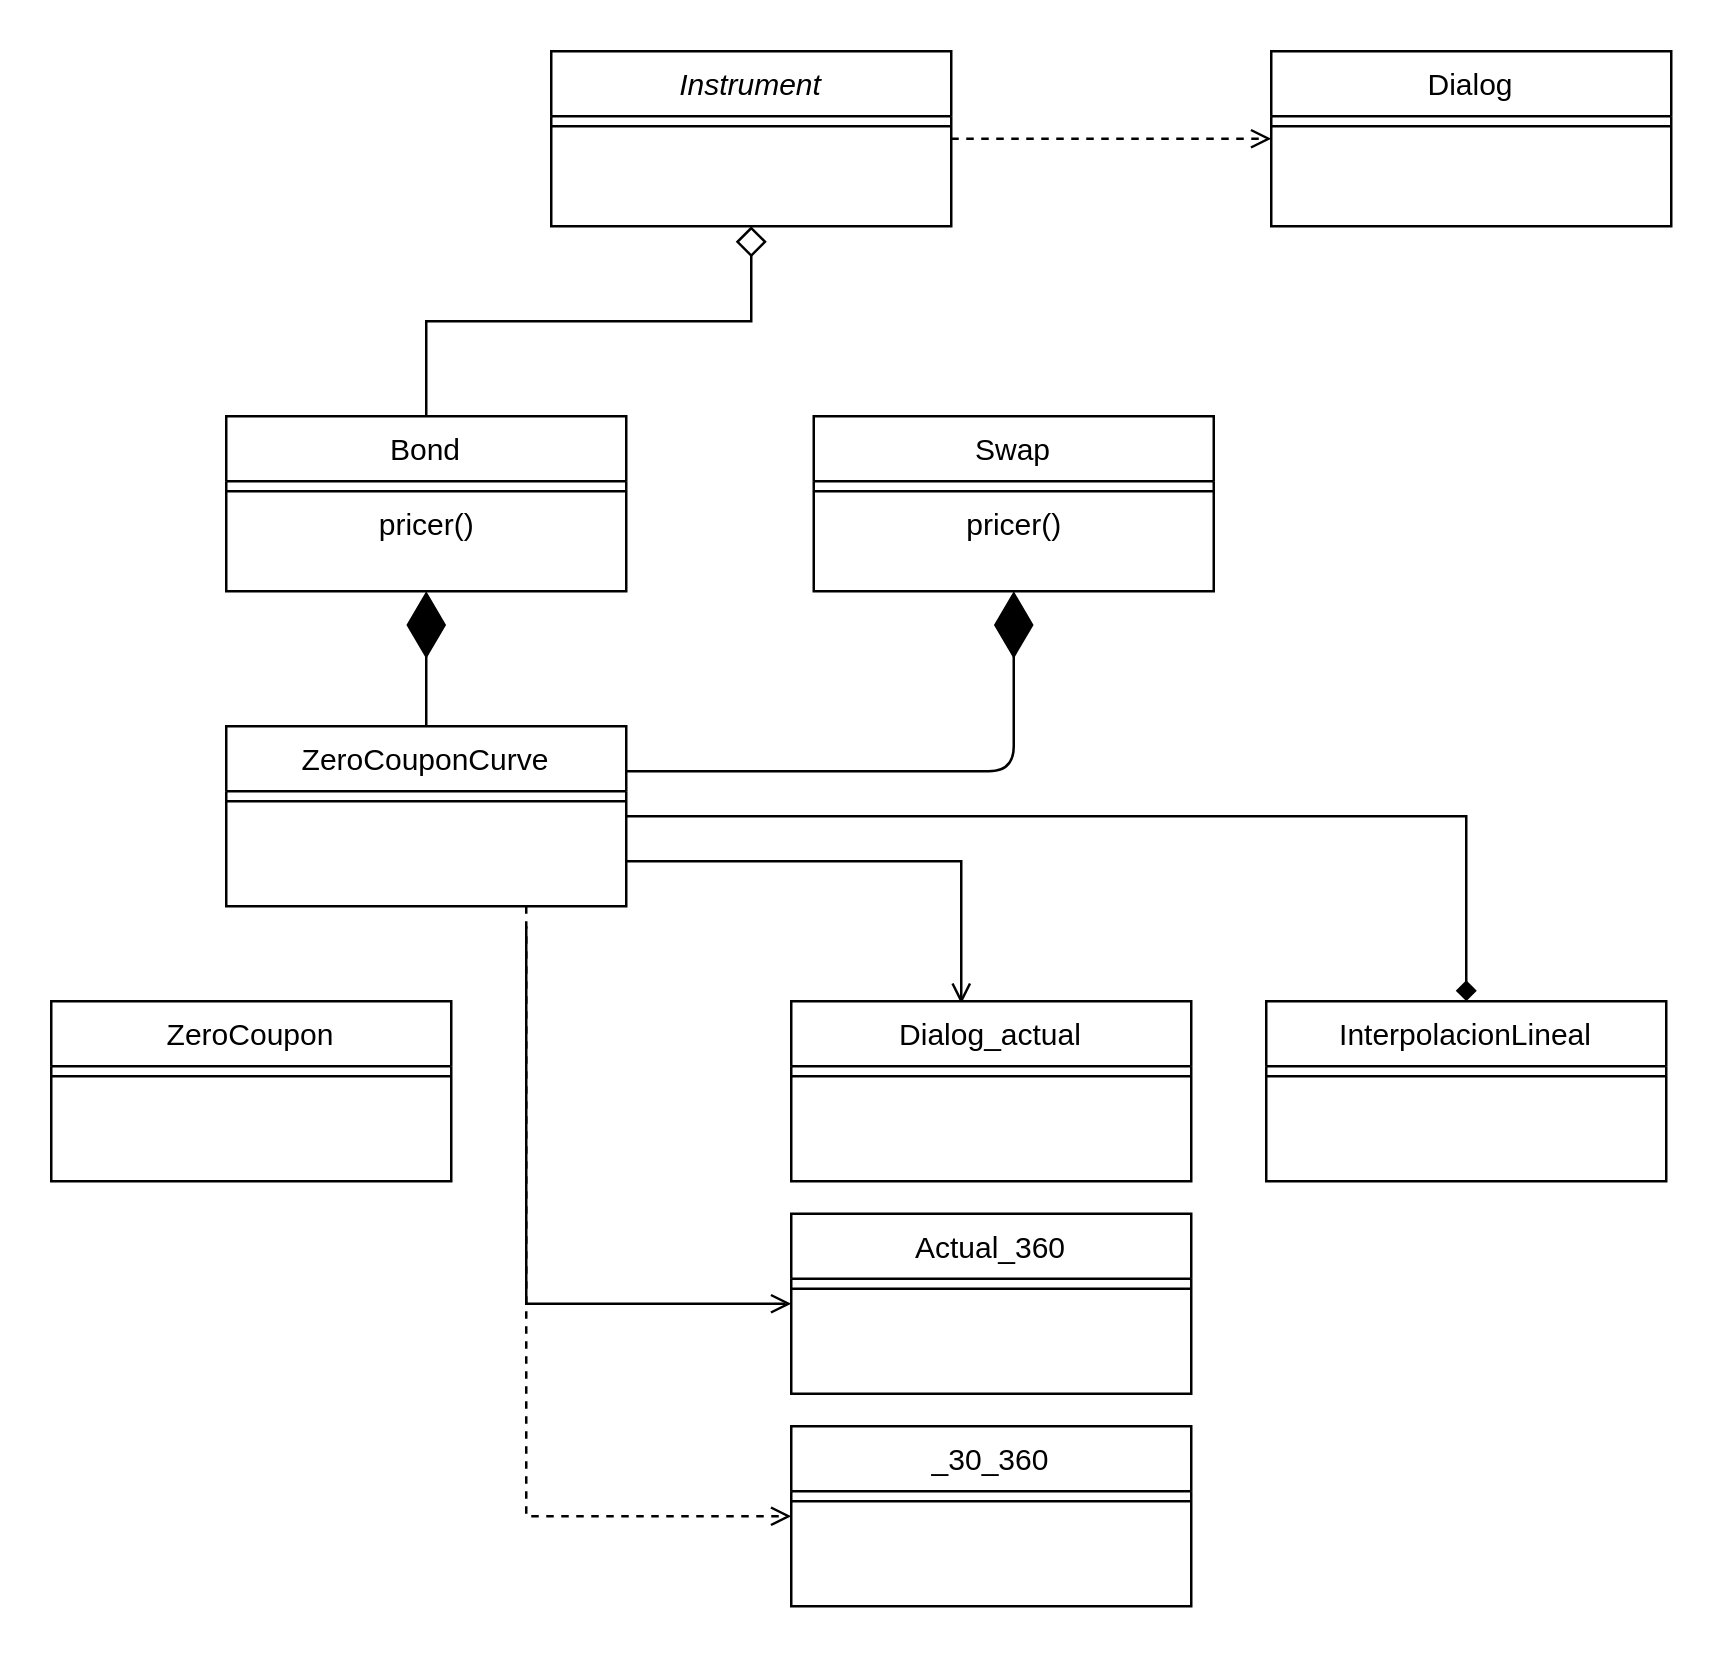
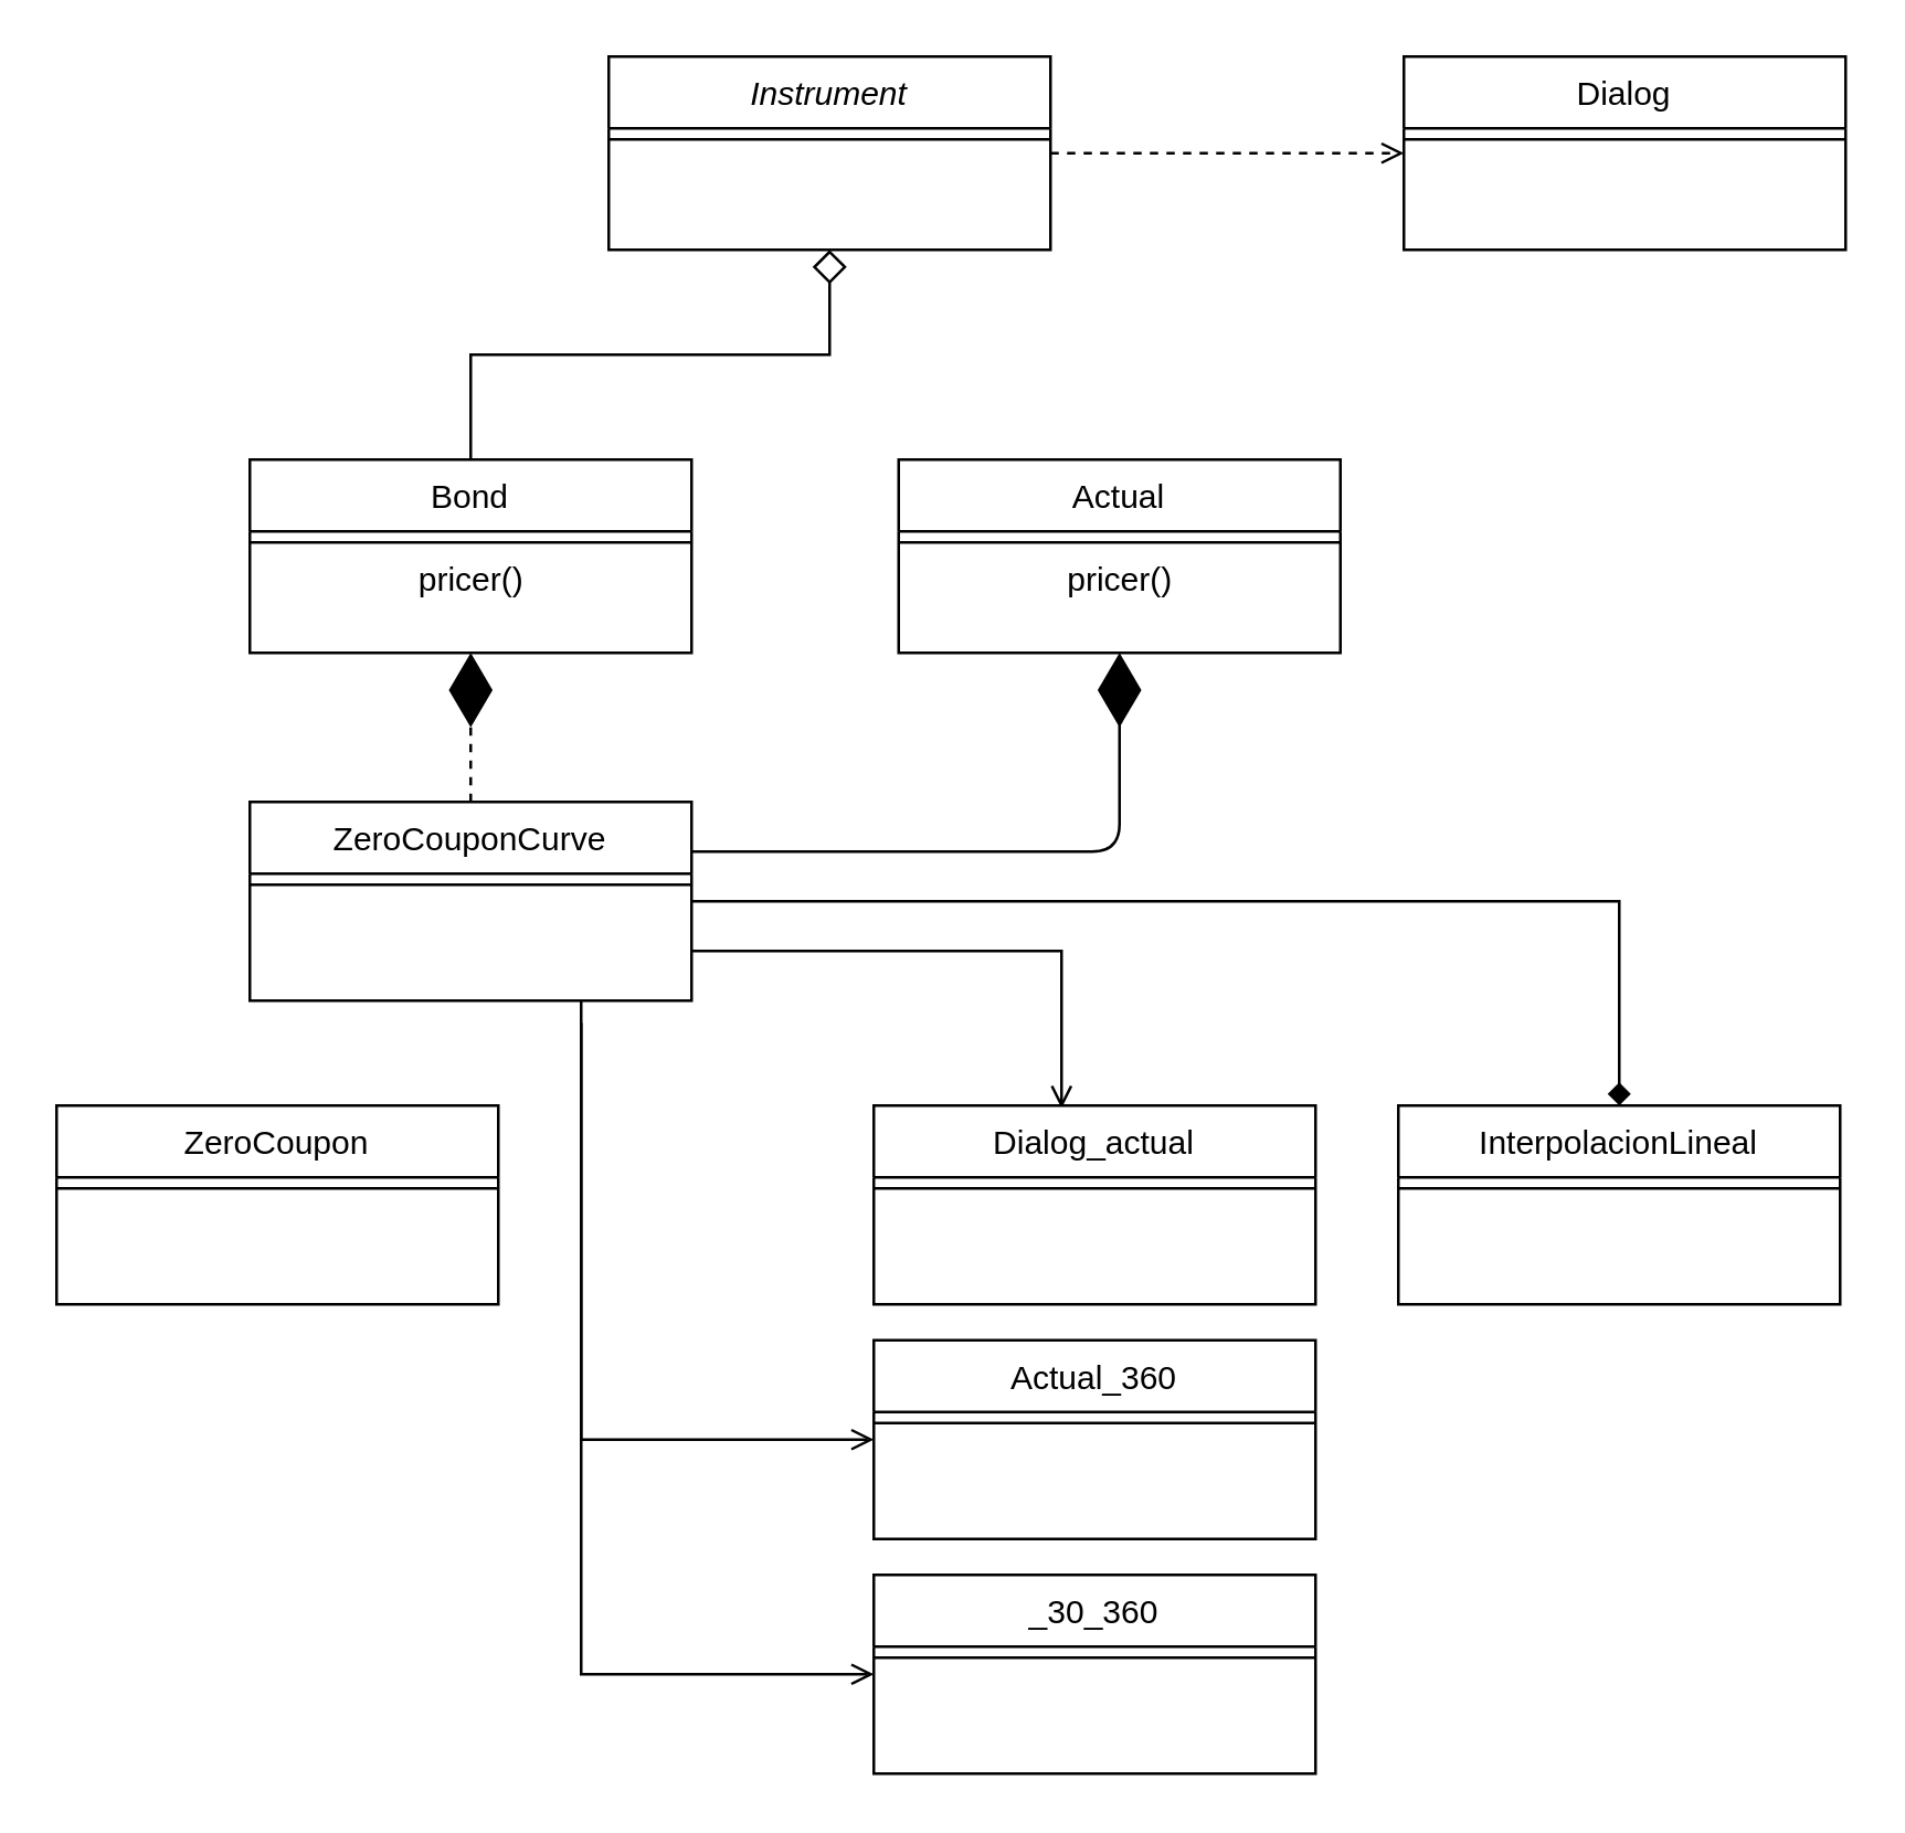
  <mxCell id="0" />
  <mxCell id="1" parent="0" />
  <mxCell id="2" value="Instrument" style="swimlane;fontStyle=2;align=center;verticalAlign=top;childLayout=stackLayout;horizontal=1;startSize=26;horizontalStack=0;resizeParent=1;resizeLast=0;collapsible=1;marginBottom=0;rounded=0;shadow=0;strokeWidth=1;" parent="1" vertex="1"><mxGeometry x="220" y="20" width="160" height="70" as="geometry"><mxRectangle x="230" y="140" width="160" height="26" as="alternateBounds" /></mxGeometry></mxCell>
  <mxCell id="3" value="" style="line;html=1;strokeWidth=1;align=left;verticalAlign=middle;spacingTop=-1;spacingLeft=3;spacingRight=3;rotatable=0;labelPosition=right;points=[];portConstraint=eastwest;" parent="2" vertex="1"><mxGeometry y="26" width="160" height="8" as="geometry" /></mxCell>
  <mxCell id="4" value="" style="endArrow=diamond;endSize=10;endFill=0;shadow=0;strokeWidth=1;rounded=0;edgeStyle=elbowEdgeStyle;elbow=vertical;" parent="1" source="27" target="2" edge="1"><mxGeometry width="160" relative="1" as="geometry"><mxPoint x="200" y="103" as="sourcePoint" /><mxPoint x="200" y="103" as="targetPoint" /></mxGeometry></mxCell>
  <mxCell id="5" value="Dialog" style="swimlane;fontStyle=0;align=center;verticalAlign=top;childLayout=stackLayout;horizontal=1;startSize=26;horizontalStack=0;resizeParent=1;resizeLast=0;collapsible=1;marginBottom=0;rounded=0;shadow=0;strokeWidth=1;" parent="1" vertex="1"><mxGeometry x="508" y="20" width="160" height="70" as="geometry"><mxRectangle x="550" y="140" width="160" height="26" as="alternateBounds" /></mxGeometry></mxCell>
  <mxCell id="6" value="" style="line;html=1;strokeWidth=1;align=left;verticalAlign=middle;spacingTop=-1;spacingLeft=3;spacingRight=3;rotatable=0;labelPosition=right;points=[];portConstraint=eastwest;" parent="5" vertex="1"><mxGeometry y="26" width="160" height="8" as="geometry" /></mxCell>
  <mxCell id="7" value="" style="endArrow=open;shadow=0;strokeWidth=1;strokeColor=#000000;rounded=0;endFill=1;edgeStyle=elbowEdgeStyle;elbow=vertical;dashed=1;" parent="1" source="2" target="5" edge="1"><mxGeometry x="0.5" y="41" relative="1" as="geometry"><mxPoint x="380" y="92" as="sourcePoint" /><mxPoint x="540" y="92" as="targetPoint" /><mxPoint x="-40" y="32" as="offset" /></mxGeometry></mxCell>
- <mxCell id="8" value="Swap" style="swimlane;fontStyle=0;align=center;verticalAlign=top;childLayout=stackLayout;horizontal=1;startSize=26;horizontalStack=0;resizeParent=1;resizeLast=0;collapsible=1;marginBottom=0;rounded=0;shadow=0;strokeWidth=1;" parent="1" vertex="1"><mxGeometry x="325" y="166" width="160" height="70" as="geometry"><mxRectangle x="340" y="380" width="170" height="26" as="alternateBounds" /></mxGeometry></mxCell>
+ <mxCell id="8" value="Actual" style="swimlane;fontStyle=0;align=center;verticalAlign=top;childLayout=stackLayout;horizontal=1;startSize=26;horizontalStack=0;resizeParent=1;resizeLast=0;collapsible=1;marginBottom=0;rounded=0;shadow=0;strokeWidth=1;" parent="1" vertex="1"><mxGeometry x="325" y="166" width="160" height="70" as="geometry"><mxRectangle x="340" y="380" width="170" height="26" as="alternateBounds" /></mxGeometry></mxCell>
  <mxCell id="9" value="" style="line;html=1;strokeWidth=1;align=left;verticalAlign=middle;spacingTop=-1;spacingLeft=3;spacingRight=3;rotatable=0;labelPosition=right;points=[];portConstraint=eastwest;" parent="8" vertex="1"><mxGeometry y="26" width="160" height="8" as="geometry" /></mxCell>
  <mxCell id="10" value="pricer()" style="text;html=1;align=center;verticalAlign=middle;resizable=0;points=[];autosize=1;" vertex="1" parent="8"><mxGeometry y="34" width="160" height="20" as="geometry" /></mxCell>
- <mxCell id="11" value="" style="endArrow=diamondThin;endFill=1;endSize=24;html=1;exitX=0.5;exitY=0;exitDx=0;exitDy=0;entryX=0.5;entryY=1;entryDx=0;entryDy=0;" edge="1" parent="1" source="25" target="27"><mxGeometry width="160" relative="1" as="geometry"><mxPoint x="330" y="310" as="sourcePoint" /><mxPoint x="490" y="310" as="targetPoint" /></mxGeometry></mxCell>
+ <mxCell id="11" value="" style="endArrow=diamondThin;endFill=1;endSize=24;html=1;exitX=0.5;exitY=0;exitDx=0;exitDy=0;entryX=0.5;entryY=1;entryDx=0;entryDy=0;dashed=1;" edge="1" parent="1" source="25" target="27"><mxGeometry width="160" relative="1" as="geometry"><mxPoint x="330" y="310" as="sourcePoint" /><mxPoint x="490" y="310" as="targetPoint" /></mxGeometry></mxCell>
  <mxCell id="12" value="" style="endArrow=diamondThin;endFill=1;endSize=24;html=1;exitX=1;exitY=0.25;exitDx=0;exitDy=0;entryX=0.5;entryY=1;entryDx=0;entryDy=0;" edge="1" parent="1" source="25" target="8"><mxGeometry width="160" relative="1" as="geometry"><mxPoint x="205" y="300" as="sourcePoint" /><mxPoint x="205" y="246" as="targetPoint" /><Array as="points"><mxPoint x="405" y="308" /></Array></mxGeometry></mxCell>
  <mxCell id="13" value="" style="endArrow=open;shadow=0;strokeWidth=1;strokeColor=#000000;rounded=0;endFill=1;edgeStyle=elbowEdgeStyle;elbow=vertical;exitX=1;exitY=0.75;exitDx=0;exitDy=0;entryX=0.425;entryY=0.014;entryDx=0;entryDy=0;entryPerimeter=0;" edge="1" parent="1" source="25" target="19"><mxGeometry x="0.5" y="41" relative="1" as="geometry"><mxPoint x="205" y="372" as="sourcePoint" /><mxPoint x="205" y="410" as="targetPoint" /><mxPoint x="-40" y="32" as="offset" /><Array as="points"><mxPoint x="330" y="344" /></Array></mxGeometry></mxCell>
  <mxCell id="14" value="" style="endArrow=diamond;shadow=0;strokeWidth=1;strokeColor=#000000;rounded=0;endFill=1;edgeStyle=elbowEdgeStyle;elbow=vertical;exitX=1;exitY=0.5;exitDx=0;exitDy=0;entryX=0.5;entryY=0;entryDx=0;entryDy=0;" edge="1" parent="1" source="25" target="15"><mxGeometry x="0.5" y="41" relative="1" as="geometry"><mxPoint x="215" y="382" as="sourcePoint" /><mxPoint x="215" y="420" as="targetPoint" /><mxPoint x="-40" y="32" as="offset" /><Array as="points"><mxPoint x="430" y="326" /></Array></mxGeometry></mxCell>
  <mxCell id="15" value="InterpolacionLineal" style="swimlane;fontStyle=0;align=center;verticalAlign=top;childLayout=stackLayout;horizontal=1;startSize=26;horizontalStack=0;resizeParent=1;resizeLast=0;collapsible=1;marginBottom=0;rounded=0;shadow=0;strokeWidth=1;" vertex="1" parent="1"><mxGeometry x="506" y="400" width="160" height="72" as="geometry"><mxRectangle x="550" y="140" width="160" height="26" as="alternateBounds" /></mxGeometry></mxCell>
  <mxCell id="16" value="" style="line;html=1;strokeWidth=1;align=left;verticalAlign=middle;spacingTop=-1;spacingLeft=3;spacingRight=3;rotatable=0;labelPosition=right;points=[];portConstraint=eastwest;" vertex="1" parent="15"><mxGeometry y="26" width="160" height="8" as="geometry" /></mxCell>
  <mxCell id="17" value="" style="endArrow=open;shadow=0;strokeWidth=1;strokeColor=#000000;rounded=0;endFill=1;edgeStyle=elbowEdgeStyle;elbow=vertical;entryX=0;entryY=0.5;entryDx=0;entryDy=0;" edge="1" parent="1" target="21"><mxGeometry x="0.5" y="41" relative="1" as="geometry"><mxPoint x="210" y="370" as="sourcePoint" /><mxPoint x="205" y="410" as="targetPoint" /><mxPoint x="-40" y="32" as="offset" /><Array as="points"><mxPoint x="310" y="521" /><mxPoint x="320" y="344" /><mxPoint x="320" y="380" /><mxPoint x="310" y="460" /></Array></mxGeometry></mxCell>
- <mxCell id="18" value="" style="endArrow=open;shadow=0;strokeWidth=1;strokeColor=#000000;rounded=0;endFill=1;edgeStyle=elbowEdgeStyle;elbow=vertical;exitX=0.75;exitY=1;exitDx=0;exitDy=0;entryX=0;entryY=0.5;entryDx=0;entryDy=0;dashed=1;" edge="1" parent="1" source="25" target="23"><mxGeometry x="0.5" y="41" relative="1" as="geometry"><mxPoint x="215" y="382" as="sourcePoint" /><mxPoint x="215" y="420" as="targetPoint" /><mxPoint x="-40" y="32" as="offset" /><Array as="points"><mxPoint x="320" y="606" /></Array></mxGeometry></mxCell>
+ <mxCell id="18" value="" style="endArrow=open;shadow=0;strokeWidth=1;strokeColor=#000000;rounded=0;endFill=1;edgeStyle=elbowEdgeStyle;elbow=vertical;exitX=0.75;exitY=1;exitDx=0;exitDy=0;entryX=0;entryY=0.5;entryDx=0;entryDy=0;" edge="1" parent="1" source="25" target="23"><mxGeometry x="0.5" y="41" relative="1" as="geometry"><mxPoint x="215" y="382" as="sourcePoint" /><mxPoint x="215" y="420" as="targetPoint" /><mxPoint x="-40" y="32" as="offset" /><Array as="points"><mxPoint x="320" y="606" /></Array></mxGeometry></mxCell>
  <mxCell id="19" value="Dialog_actual" style="swimlane;fontStyle=0;align=center;verticalAlign=top;childLayout=stackLayout;horizontal=1;startSize=26;horizontalStack=0;resizeParent=1;resizeLast=0;collapsible=1;marginBottom=0;rounded=0;shadow=0;strokeWidth=1;" vertex="1" parent="1"><mxGeometry x="316" y="400" width="160" height="72" as="geometry"><mxRectangle x="550" y="140" width="160" height="26" as="alternateBounds" /></mxGeometry></mxCell>
  <mxCell id="20" value="" style="line;html=1;strokeWidth=1;align=left;verticalAlign=middle;spacingTop=-1;spacingLeft=3;spacingRight=3;rotatable=0;labelPosition=right;points=[];portConstraint=eastwest;" vertex="1" parent="19"><mxGeometry y="26" width="160" height="8" as="geometry" /></mxCell>
  <mxCell id="21" value="Actual_360" style="swimlane;fontStyle=0;align=center;verticalAlign=top;childLayout=stackLayout;horizontal=1;startSize=26;horizontalStack=0;resizeParent=1;resizeLast=0;collapsible=1;marginBottom=0;rounded=0;shadow=0;strokeWidth=1;" vertex="1" parent="1"><mxGeometry x="316" y="485" width="160" height="72" as="geometry"><mxRectangle x="550" y="140" width="160" height="26" as="alternateBounds" /></mxGeometry></mxCell>
  <mxCell id="22" value="" style="line;html=1;strokeWidth=1;align=left;verticalAlign=middle;spacingTop=-1;spacingLeft=3;spacingRight=3;rotatable=0;labelPosition=right;points=[];portConstraint=eastwest;" vertex="1" parent="21"><mxGeometry y="26" width="160" height="8" as="geometry" /></mxCell>
  <mxCell id="23" value="_30_360" style="swimlane;fontStyle=0;align=center;verticalAlign=top;childLayout=stackLayout;horizontal=1;startSize=26;horizontalStack=0;resizeParent=1;resizeLast=0;collapsible=1;marginBottom=0;rounded=0;shadow=0;strokeWidth=1;" vertex="1" parent="1"><mxGeometry x="316" y="570" width="160" height="72" as="geometry"><mxRectangle x="550" y="140" width="160" height="26" as="alternateBounds" /></mxGeometry></mxCell>
  <mxCell id="24" value="" style="line;html=1;strokeWidth=1;align=left;verticalAlign=middle;spacingTop=-1;spacingLeft=3;spacingRight=3;rotatable=0;labelPosition=right;points=[];portConstraint=eastwest;" vertex="1" parent="23"><mxGeometry y="26" width="160" height="8" as="geometry" /></mxCell>
  <mxCell id="25" value="ZeroCouponCurve" style="swimlane;fontStyle=0;align=center;verticalAlign=top;childLayout=stackLayout;horizontal=1;startSize=26;horizontalStack=0;resizeParent=1;resizeLast=0;collapsible=1;marginBottom=0;rounded=0;shadow=0;strokeWidth=1;" vertex="1" parent="1"><mxGeometry x="90" y="290" width="160" height="72" as="geometry"><mxRectangle x="550" y="140" width="160" height="26" as="alternateBounds" /></mxGeometry></mxCell>
  <mxCell id="26" value="" style="line;html=1;strokeWidth=1;align=left;verticalAlign=middle;spacingTop=-1;spacingLeft=3;spacingRight=3;rotatable=0;labelPosition=right;points=[];portConstraint=eastwest;" vertex="1" parent="25"><mxGeometry y="26" width="160" height="8" as="geometry" /></mxCell>
  <mxCell id="27" value="Bond" style="swimlane;fontStyle=0;align=center;verticalAlign=top;childLayout=stackLayout;horizontal=1;startSize=26;horizontalStack=0;resizeParent=1;resizeLast=0;collapsible=1;marginBottom=0;rounded=0;shadow=0;strokeWidth=1;" parent="1" vertex="1"><mxGeometry x="90" y="166" width="160" height="70" as="geometry"><mxRectangle x="130" y="380" width="160" height="26" as="alternateBounds" /></mxGeometry></mxCell>
  <mxCell id="28" value="" style="line;html=1;strokeWidth=1;align=left;verticalAlign=middle;spacingTop=-1;spacingLeft=3;spacingRight=3;rotatable=0;labelPosition=right;points=[];portConstraint=eastwest;" parent="27" vertex="1"><mxGeometry y="26" width="160" height="8" as="geometry" /></mxCell>
  <mxCell id="29" value="pricer()" style="text;html=1;align=center;verticalAlign=middle;resizable=0;points=[];autosize=1;" vertex="1" parent="27"><mxGeometry y="34" width="160" height="20" as="geometry" /></mxCell>
  <mxCell id="30" value="ZeroCoupon" style="swimlane;fontStyle=0;align=center;verticalAlign=top;childLayout=stackLayout;horizontal=1;startSize=26;horizontalStack=0;resizeParent=1;resizeLast=0;collapsible=1;marginBottom=0;rounded=0;shadow=0;strokeWidth=1;" vertex="1" parent="1"><mxGeometry x="20" y="400" width="160" height="72" as="geometry"><mxRectangle x="550" y="140" width="160" height="26" as="alternateBounds" /></mxGeometry></mxCell>
  <mxCell id="31" value="" style="line;html=1;strokeWidth=1;align=left;verticalAlign=middle;spacingTop=-1;spacingLeft=3;spacingRight=3;rotatable=0;labelPosition=right;points=[];portConstraint=eastwest;" vertex="1" parent="30"><mxGeometry y="26" width="160" height="8" as="geometry" /></mxCell>
